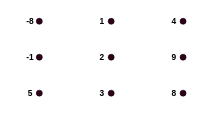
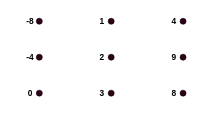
  <mxCell id="0" />
  <mxCell id="1" parent="0" />
  <mxCell id="2" value="" style="ellipse;whiteSpace=wrap;html=1;aspect=fixed;fillColor=#33001A;" vertex="1" parent="1"><mxGeometry x="60" y="30" width="10" height="10" as="geometry" /></mxCell>
  <mxCell id="3" value="&lt;b&gt;&lt;font style=&quot;font-size: 14px;&quot;&gt;-8&lt;/font&gt;&lt;/b&gt;" style="text;html=1;align=center;verticalAlign=middle;whiteSpace=wrap;rounded=0;" vertex="1" parent="1"><mxGeometry x="20" y="20" width="60" height="30" as="geometry" /></mxCell>
  <mxCell id="4" value="" style="ellipse;whiteSpace=wrap;html=1;aspect=fixed;fillColor=#33001A;" vertex="1" parent="1"><mxGeometry x="60" y="90" width="10" height="10" as="geometry" /></mxCell>
- <mxCell id="5" value="&lt;b&gt;&lt;font style=&quot;font-size: 14px;&quot;&gt;-1&lt;/font&gt;&lt;/b&gt;" style="text;html=1;align=center;verticalAlign=middle;whiteSpace=wrap;rounded=0;" vertex="1" parent="1"><mxGeometry x="20" y="80" width="60" height="30" as="geometry" /></mxCell>
+ <mxCell id="5" value="&lt;b&gt;&lt;font style=&quot;font-size: 14px;&quot;&gt;-4&lt;/font&gt;&lt;/b&gt;" style="text;html=1;align=center;verticalAlign=middle;whiteSpace=wrap;rounded=0;" vertex="1" parent="1"><mxGeometry x="20" y="80" width="60" height="30" as="geometry" /></mxCell>
  <mxCell id="6" value="" style="ellipse;whiteSpace=wrap;html=1;aspect=fixed;fillColor=#33001A;" vertex="1" parent="1"><mxGeometry x="60" y="150" width="10" height="10" as="geometry" /></mxCell>
- <mxCell id="7" value="&lt;b&gt;&lt;font style=&quot;font-size: 14px;&quot;&gt;5&lt;/font&gt;&lt;/b&gt;" style="text;html=1;align=center;verticalAlign=middle;whiteSpace=wrap;rounded=0;" vertex="1" parent="1"><mxGeometry x="20" y="140" width="60" height="30" as="geometry" /></mxCell>
+ <mxCell id="7" value="&lt;b&gt;&lt;font style=&quot;font-size: 14px;&quot;&gt;0&lt;/font&gt;&lt;/b&gt;" style="text;html=1;align=center;verticalAlign=middle;whiteSpace=wrap;rounded=0;" vertex="1" parent="1"><mxGeometry x="20" y="140" width="60" height="30" as="geometry" /></mxCell>
  <mxCell id="8" value="" style="ellipse;whiteSpace=wrap;html=1;aspect=fixed;fillColor=#33001A;" vertex="1" parent="1"><mxGeometry x="180" y="30" width="10" height="10" as="geometry" /></mxCell>
  <mxCell id="9" value="&lt;b&gt;&lt;font style=&quot;font-size: 14px;&quot;&gt;1&lt;/font&gt;&lt;/b&gt;" style="text;html=1;align=center;verticalAlign=middle;whiteSpace=wrap;rounded=0;" vertex="1" parent="1"><mxGeometry x="140" y="20" width="60" height="30" as="geometry" /></mxCell>
  <mxCell id="10" value="" style="ellipse;whiteSpace=wrap;html=1;aspect=fixed;fillColor=#33001A;" vertex="1" parent="1"><mxGeometry x="180" y="90" width="10" height="10" as="geometry" /></mxCell>
  <mxCell id="11" value="&lt;b&gt;&lt;font style=&quot;font-size: 14px;&quot;&gt;2&lt;/font&gt;&lt;/b&gt;" style="text;html=1;align=center;verticalAlign=middle;whiteSpace=wrap;rounded=0;" vertex="1" parent="1"><mxGeometry x="140" y="80" width="60" height="30" as="geometry" /></mxCell>
  <mxCell id="12" value="" style="ellipse;whiteSpace=wrap;html=1;aspect=fixed;fillColor=#33001A;" vertex="1" parent="1"><mxGeometry x="180" y="150" width="10" height="10" as="geometry" /></mxCell>
  <mxCell id="13" value="&lt;b&gt;&lt;font style=&quot;font-size: 14px;&quot;&gt;3&lt;/font&gt;&lt;/b&gt;" style="text;html=1;align=center;verticalAlign=middle;whiteSpace=wrap;rounded=0;" vertex="1" parent="1"><mxGeometry x="140" y="140" width="60" height="30" as="geometry" /></mxCell>
  <mxCell id="14" value="" style="ellipse;whiteSpace=wrap;html=1;aspect=fixed;fillColor=#33001A;" vertex="1" parent="1"><mxGeometry x="300" y="30" width="10" height="10" as="geometry" /></mxCell>
  <mxCell id="15" value="&lt;b&gt;&lt;font style=&quot;font-size: 14px;&quot;&gt;4&lt;/font&gt;&lt;/b&gt;" style="text;html=1;align=center;verticalAlign=middle;whiteSpace=wrap;rounded=0;" vertex="1" parent="1"><mxGeometry x="260" y="20" width="60" height="30" as="geometry" /></mxCell>
  <mxCell id="16" value="" style="ellipse;whiteSpace=wrap;html=1;aspect=fixed;fillColor=#33001A;" vertex="1" parent="1"><mxGeometry x="300" y="90" width="10" height="10" as="geometry" /></mxCell>
  <mxCell id="17" value="&lt;b&gt;&lt;font style=&quot;font-size: 14px;&quot;&gt;9&lt;/font&gt;&lt;/b&gt;" style="text;html=1;align=center;verticalAlign=middle;whiteSpace=wrap;rounded=0;" vertex="1" parent="1"><mxGeometry x="260" y="80" width="60" height="30" as="geometry" /></mxCell>
  <mxCell id="18" value="" style="ellipse;whiteSpace=wrap;html=1;aspect=fixed;fillColor=#33001A;" vertex="1" parent="1"><mxGeometry x="300" y="150" width="10" height="10" as="geometry" /></mxCell>
  <mxCell id="19" value="&lt;b&gt;&lt;font style=&quot;font-size: 14px;&quot;&gt;8&lt;/font&gt;&lt;/b&gt;" style="text;html=1;align=center;verticalAlign=middle;whiteSpace=wrap;rounded=0;" vertex="1" parent="1"><mxGeometry x="260" y="140" width="60" height="30" as="geometry" /></mxCell>
